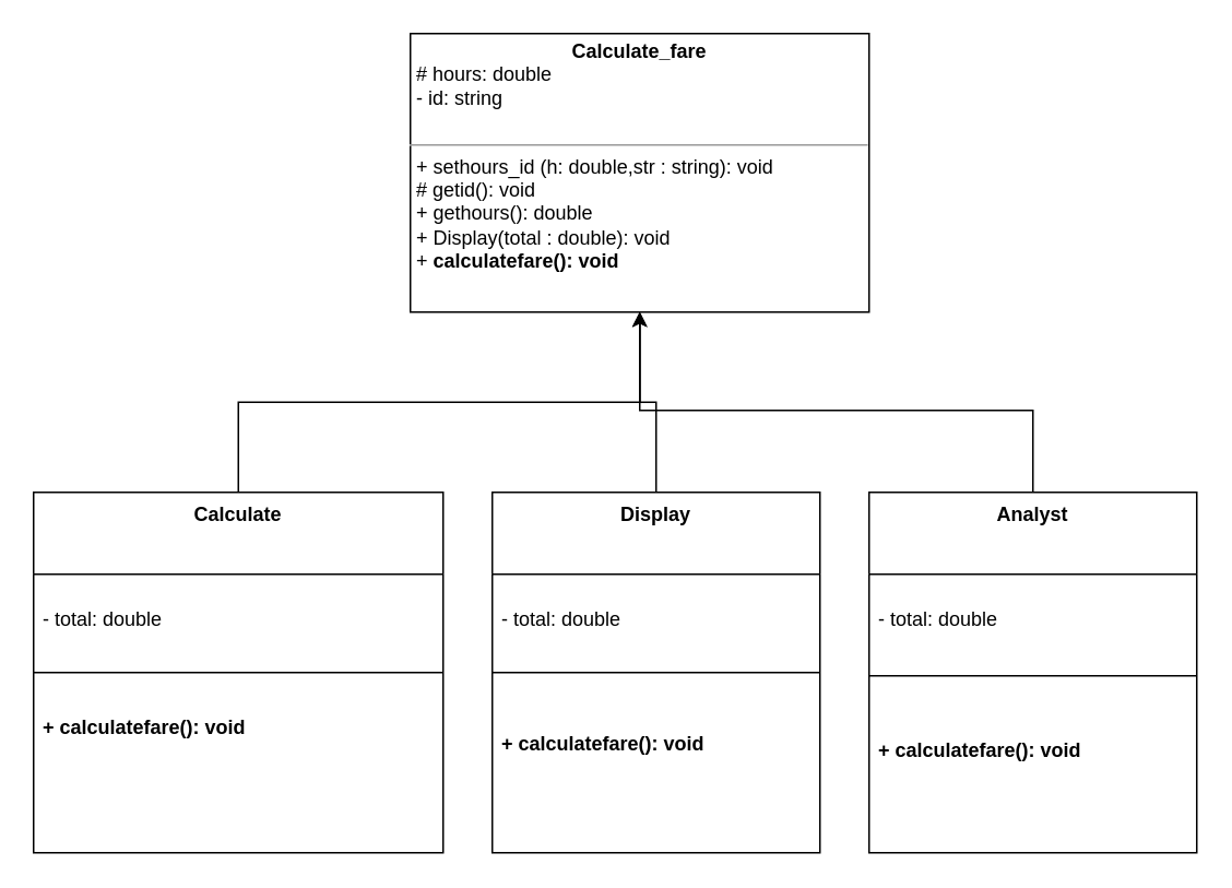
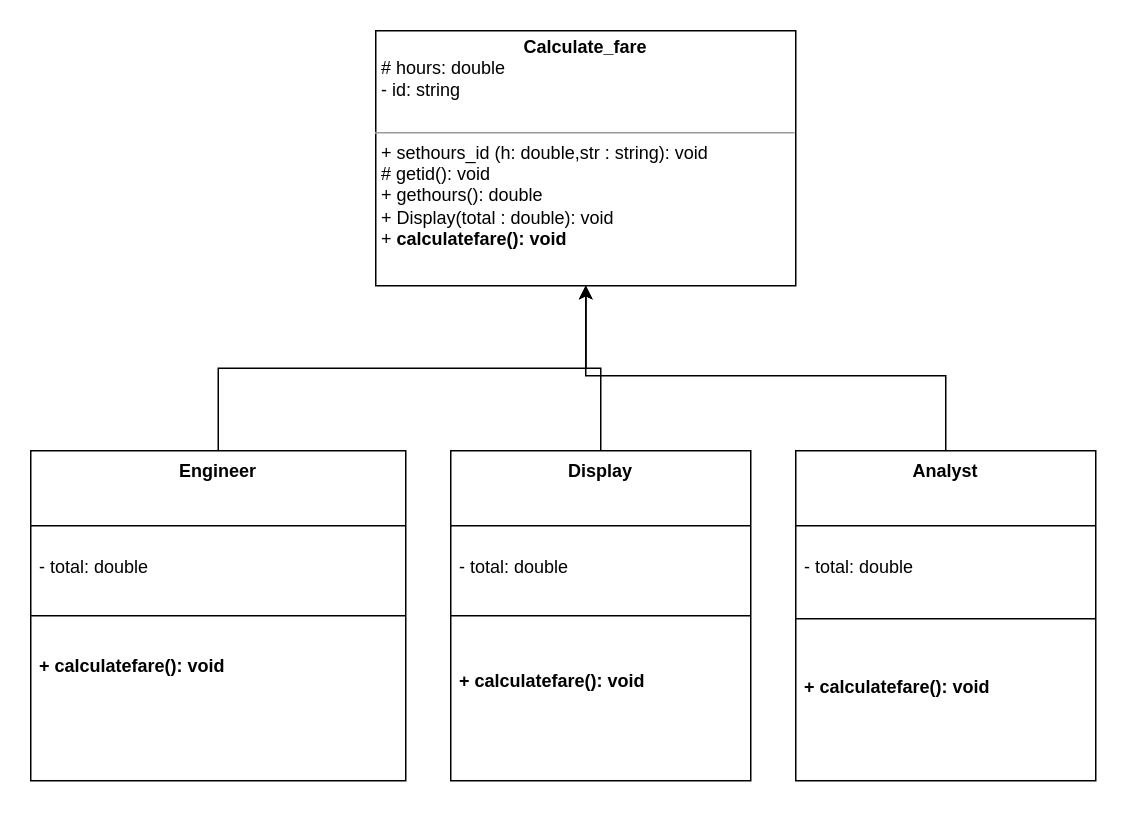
  <mxCell id="0" />
  <mxCell id="1" parent="0" />
  <mxCell id="2" value="&lt;p style=&quot;margin:0px;margin-top:4px;text-align:center;&quot;&gt;&lt;/p&gt;&lt;p style=&quot;margin: 4px 0px 0px; text-align: center;&quot;&gt;&lt;b&gt;Calculate_fare&lt;/b&gt;&lt;/p&gt;&lt;p style=&quot;margin: 0px 0px 0px 4px;&quot;&gt;# hours: double&lt;br&gt;- id: string&lt;/p&gt;&lt;div&gt;&lt;/div&gt;&lt;br&gt;&lt;hr size=&quot;1&quot;&gt;&lt;p style=&quot;margin: 0px 0px 0px 4px;&quot;&gt;&lt;span style=&quot;background-color: initial;&quot;&gt;+ sethours_id &lt;/span&gt;&lt;span style=&quot;background-color: initial;&quot;&gt;(h: double,str : string): void&lt;/span&gt;&lt;br&gt;&lt;/p&gt;&lt;p style=&quot;margin: 0px 0px 0px 4px;&quot;&gt;&lt;span style=&quot;background-color: initial;&quot;&gt;# getid(): void&lt;/span&gt;&lt;br&gt;&lt;/p&gt;&lt;p style=&quot;margin: 0px 0px 0px 4px;&quot;&gt;&lt;span style=&quot;background-color: initial;&quot;&gt;+ gethours&lt;/span&gt;&lt;span style=&quot;background-color: initial;&quot;&gt;(): double&lt;/span&gt;&lt;br&gt;&lt;/p&gt;&lt;p style=&quot;margin: 0px 0px 0px 4px;&quot;&gt;&lt;span style=&quot;background-color: initial;&quot;&gt;+ Display(total : double): void&lt;/span&gt;&lt;br&gt;&lt;/p&gt;&lt;p style=&quot;margin: 0px 0px 0px 4px;&quot;&gt;&lt;span style=&quot;background-color: initial;&quot;&gt;+ &lt;/span&gt;&lt;b style=&quot;background-color: initial;&quot;&gt;calculatefare(): void&lt;/b&gt;&lt;br&gt;&lt;/p&gt;&lt;p style=&quot;margin: 0px 0px 0px 4px;&quot;&gt;&lt;br&gt;&lt;/p&gt;" style="verticalAlign=top;align=left;overflow=fill;fontSize=12;fontFamily=Helvetica;html=1;rounded=0;shadow=0;comic=0;labelBackgroundColor=none;strokeWidth=1" vertex="1" parent="1"><mxGeometry x="250" y="20" width="280" height="170" as="geometry" /></mxCell>
  <mxCell id="3" style="edgeStyle=orthogonalEdgeStyle;rounded=0;orthogonalLoop=1;jettySize=auto;html=1;exitX=0.5;exitY=0;exitDx=0;exitDy=0;" edge="1" parent="1" source="4" target="2"><mxGeometry relative="1" as="geometry" /></mxCell>
- <mxCell id="4" value="Calculate" style="swimlane;fontStyle=1;align=center;verticalAlign=top;childLayout=stackLayout;horizontal=1;startSize=50;horizontalStack=0;resizeParent=1;resizeParentMax=0;resizeLast=0;collapsible=1;marginBottom=0;" vertex="1" parent="1"><mxGeometry x="20" y="300" width="250" height="220" as="geometry" /></mxCell>
+ <mxCell id="4" value="Engineer" style="swimlane;fontStyle=1;align=center;verticalAlign=top;childLayout=stackLayout;horizontal=1;startSize=50;horizontalStack=0;resizeParent=1;resizeParentMax=0;resizeLast=0;collapsible=1;marginBottom=0;" vertex="1" parent="1"><mxGeometry x="20" y="300" width="250" height="220" as="geometry" /></mxCell>
  <mxCell id="5" value="&#10;- total: double&#10;&#10;" style="text;strokeColor=none;fillColor=none;align=left;verticalAlign=top;spacingLeft=4;spacingRight=4;overflow=hidden;rotatable=0;points=[[0,0.5],[1,0.5]];portConstraint=eastwest;fontStyle=0" vertex="1" parent="4"><mxGeometry y="50" width="250" height="40" as="geometry" /></mxCell>
  <mxCell id="6" value="" style="line;strokeWidth=1;fillColor=none;align=left;verticalAlign=middle;spacingTop=-1;spacingLeft=3;spacingRight=3;rotatable=0;labelPosition=right;points=[];portConstraint=eastwest;" vertex="1" parent="4"><mxGeometry y="90" width="250" height="40" as="geometry" /></mxCell>
  <mxCell id="7" value="+ calculatefare(): void&#10;" style="text;strokeColor=none;fillColor=none;align=left;verticalAlign=top;spacingLeft=4;spacingRight=4;overflow=hidden;rotatable=0;points=[[0,0.5],[1,0.5]];portConstraint=eastwest;fontStyle=1" vertex="1" parent="4"><mxGeometry y="130" width="250" height="90" as="geometry" /></mxCell>
  <mxCell id="8" style="edgeStyle=orthogonalEdgeStyle;rounded=0;orthogonalLoop=1;jettySize=auto;html=1;exitX=0.5;exitY=0;exitDx=0;exitDy=0;entryX=0.5;entryY=1;entryDx=0;entryDy=0;" edge="1" parent="1" source="9" target="2"><mxGeometry relative="1" as="geometry" /></mxCell>
  <mxCell id="9" value="Display" style="swimlane;fontStyle=1;align=center;verticalAlign=top;childLayout=stackLayout;horizontal=1;startSize=50;horizontalStack=0;resizeParent=1;resizeParentMax=0;resizeLast=0;collapsible=1;marginBottom=0;" vertex="1" parent="1"><mxGeometry x="300" y="300" width="200" height="220" as="geometry" /></mxCell>
  <mxCell id="10" value="&#10;- total: double&#10;&#10;" style="text;strokeColor=none;fillColor=none;align=left;verticalAlign=top;spacingLeft=4;spacingRight=4;overflow=hidden;rotatable=0;points=[[0,0.5],[1,0.5]];portConstraint=eastwest;" vertex="1" parent="9"><mxGeometry y="50" width="200" height="30" as="geometry" /></mxCell>
  <mxCell id="11" value="" style="line;strokeWidth=1;fillColor=none;align=left;verticalAlign=middle;spacingTop=-1;spacingLeft=3;spacingRight=3;rotatable=0;labelPosition=right;points=[];portConstraint=eastwest;" vertex="1" parent="9"><mxGeometry y="80" width="200" height="60" as="geometry" /></mxCell>
  <mxCell id="12" value="+ calculatefare(): void&#10;" style="text;strokeColor=none;fillColor=none;align=left;verticalAlign=top;spacingLeft=4;spacingRight=4;overflow=hidden;rotatable=0;points=[[0,0.5],[1,0.5]];portConstraint=eastwest;fontStyle=1" vertex="1" parent="9"><mxGeometry y="140" width="200" height="80" as="geometry" /></mxCell>
  <mxCell id="13" style="edgeStyle=orthogonalEdgeStyle;rounded=0;orthogonalLoop=1;jettySize=auto;html=1;" edge="1" parent="1" source="14"><mxGeometry relative="1" as="geometry"><mxPoint x="390" y="190" as="targetPoint" /><Array as="points"><mxPoint x="630" y="250" /><mxPoint x="390" y="250" /></Array></mxGeometry></mxCell>
  <mxCell id="14" value="Analyst" style="swimlane;fontStyle=1;align=center;verticalAlign=top;childLayout=stackLayout;horizontal=1;startSize=50;horizontalStack=0;resizeParent=1;resizeParentMax=0;resizeLast=0;collapsible=1;marginBottom=0;" vertex="1" parent="1"><mxGeometry x="530" y="300" width="200" height="220" as="geometry" /></mxCell>
  <mxCell id="15" value="&#10;- total: double&#10;&#10;" style="text;strokeColor=none;fillColor=none;align=left;verticalAlign=top;spacingLeft=4;spacingRight=4;overflow=hidden;rotatable=0;points=[[0,0.5],[1,0.5]];portConstraint=eastwest;" vertex="1" parent="14"><mxGeometry y="50" width="200" height="30" as="geometry" /></mxCell>
  <mxCell id="16" value="" style="line;strokeWidth=1;fillColor=none;align=left;verticalAlign=middle;spacingTop=-1;spacingLeft=3;spacingRight=3;rotatable=0;labelPosition=right;points=[];portConstraint=eastwest;" vertex="1" parent="14"><mxGeometry y="80" width="200" height="64" as="geometry" /></mxCell>
  <mxCell id="17" value="+ calculatefare(): void&#10;" style="text;strokeColor=none;fillColor=none;align=left;verticalAlign=top;spacingLeft=4;spacingRight=4;overflow=hidden;rotatable=0;points=[[0,0.5],[1,0.5]];portConstraint=eastwest;fontStyle=1" vertex="1" parent="14"><mxGeometry y="144" width="200" height="76" as="geometry" /></mxCell>
